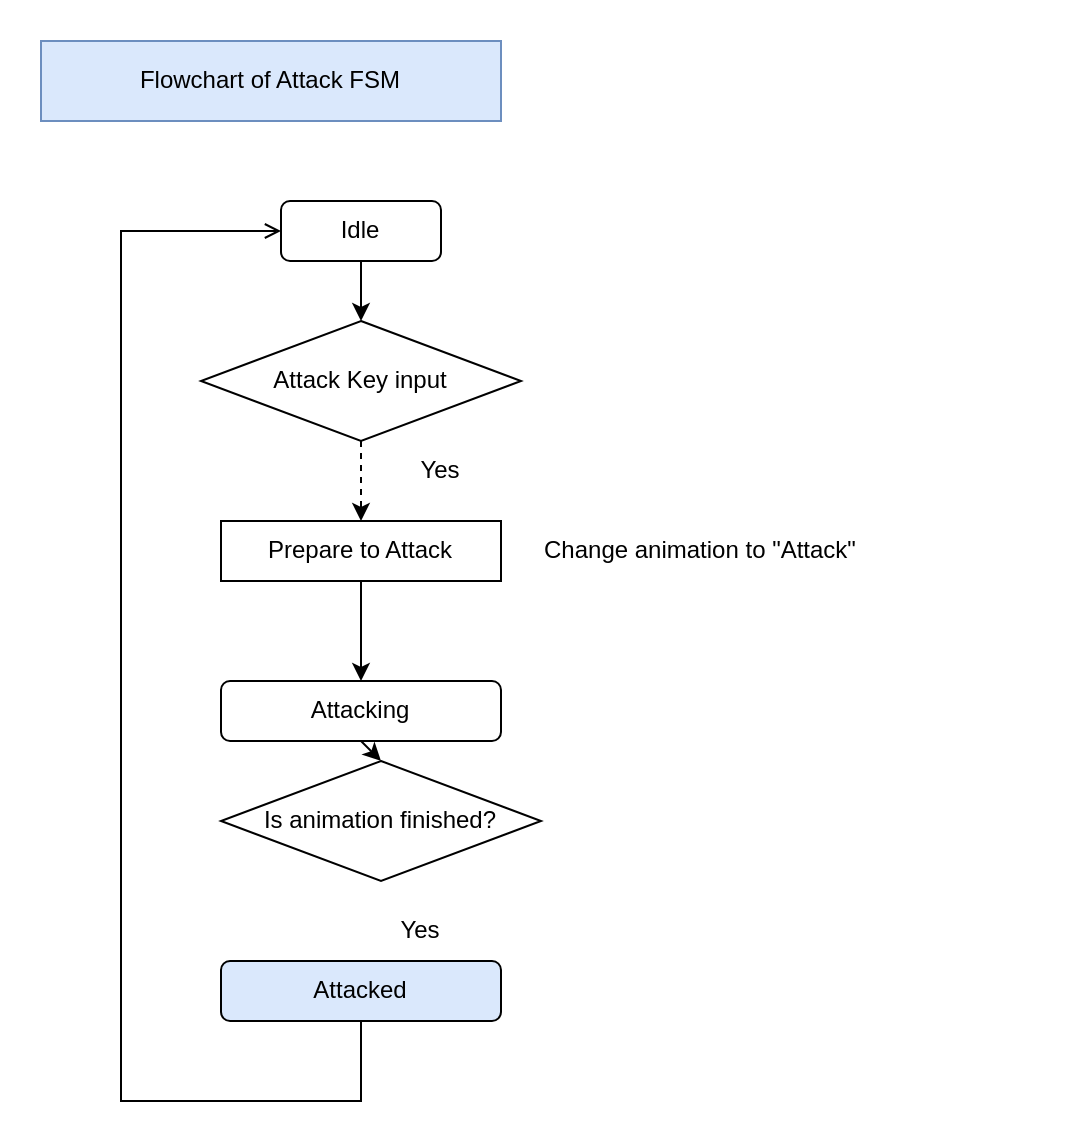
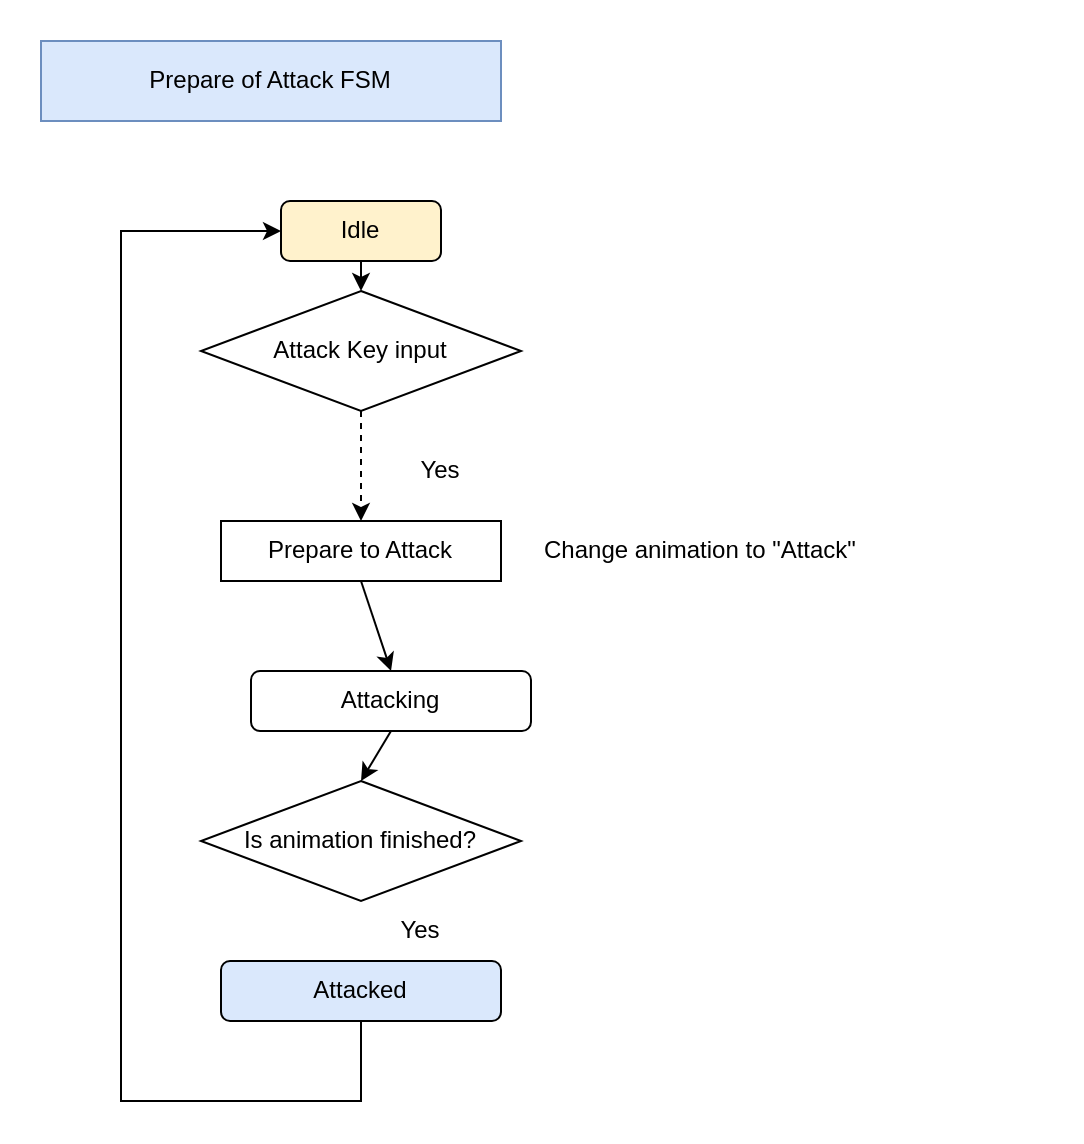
  <mxCell id="0" />
  <mxCell id="1" parent="0" />
- <mxCell id="2" value="Idle" style="rounded=1;whiteSpace=wrap;html=1;" vertex="1" parent="1"><mxGeometry x="140" y="100" width="80" height="30" as="geometry" /></mxCell>
- <mxCell id="3" value="Flowchart of Attack FSM" style="rounded=0;whiteSpace=wrap;html=1;fillColor=#dae8fc;strokeColor=#6c8ebf;" vertex="1" parent="1"><mxGeometry width="230" height="40" as="geometry" x="20" y="20" /></mxCell>
+ <mxCell id="2" value="Idle" style="rounded=1;whiteSpace=wrap;html=1;fillColor=#fff2cc;" vertex="1" parent="1"><mxGeometry x="140" y="100" width="80" height="30" as="geometry" /></mxCell>
+ <mxCell id="3" value="Prepare of Attack FSM" style="rounded=0;whiteSpace=wrap;html=1;fillColor=#dae8fc;strokeColor=#6c8ebf;" vertex="1" parent="1"><mxGeometry width="230" height="40" as="geometry" x="20" y="20" /></mxCell>
  <mxCell id="4" value="Prepare to Attack" style="whiteSpace=wrap;html=1;rounded=0;" vertex="1" parent="1"><mxGeometry x="110" y="260" width="140" height="30" as="geometry" /></mxCell>
- <mxCell id="5" value="Attacking" style="rounded=1;whiteSpace=wrap;html=1;" vertex="1" parent="1"><mxGeometry x="110" y="340" width="140" height="30" as="geometry" /></mxCell>
+ <mxCell id="5" value="Attacking" style="rounded=1;whiteSpace=wrap;html=1;" vertex="1" parent="1"><mxGeometry x="125" y="335" width="140" height="30" as="geometry" /></mxCell>
  <mxCell id="6" value="Attacked" style="rounded=1;whiteSpace=wrap;html=1;fillColor=#dae8fc;" vertex="1" parent="1"><mxGeometry x="110" y="480" width="140" height="30" as="geometry" /></mxCell>
- <mxCell id="7" value="Attack Key input" style="rhombus;whiteSpace=wrap;html=1;" vertex="1" parent="1"><mxGeometry x="100" y="160" width="160" height="60" as="geometry" /></mxCell>
+ <mxCell id="7" value="Attack Key input" style="rhombus;whiteSpace=wrap;html=1;" vertex="1" parent="1"><mxGeometry x="100" y="145" width="160" height="60" as="geometry" /></mxCell>
  <mxCell id="8" value="" style="endArrow=classic;html=1;rounded=0;exitX=0.5;exitY=1;exitDx=0;exitDy=0;entryX=0.5;entryY=0;entryDx=0;entryDy=0;" edge="1" parent="1" source="2" target="7"><mxGeometry width="50" height="50" relative="1" as="geometry"><mxPoint x="350" y="270" as="sourcePoint" /><mxPoint x="400" y="220" as="targetPoint" /></mxGeometry></mxCell>
  <mxCell id="9" value="" style="endArrow=classic;html=1;rounded=0;exitX=0.5;exitY=1;exitDx=0;exitDy=0;dashed=1;" edge="1" parent="1" source="7" target="4"><mxGeometry width="50" height="50" relative="1" as="geometry"><mxPoint x="190" y="140" as="sourcePoint" /><mxPoint x="190" y="170" as="targetPoint" /></mxGeometry></mxCell>
  <mxCell id="10" value="Yes" style="text;html=1;strokeColor=none;fillColor=none;align=center;verticalAlign=middle;whiteSpace=wrap;rounded=0;" vertex="1" parent="1"><mxGeometry x="190" y="220" width="60" height="30" as="geometry" /></mxCell>
  <mxCell id="11" value="Change animation to &quot;Attack&quot;" style="text;html=1;strokeColor=none;fillColor=none;align=left;verticalAlign=middle;whiteSpace=wrap;rounded=0;" vertex="1" parent="1"><mxGeometry x="270" y="260" width="250" height="30" as="geometry" /></mxCell>
  <mxCell id="12" value="" style="endArrow=classic;html=1;rounded=0;exitX=0.5;exitY=1;exitDx=0;exitDy=0;entryX=0.5;entryY=0;entryDx=0;entryDy=0;" edge="1" parent="1" source="4" target="5"><mxGeometry width="50" height="50" relative="1" as="geometry"><mxPoint x="350" y="270" as="sourcePoint" /><mxPoint x="400" y="220" as="targetPoint" /></mxGeometry></mxCell>
- <mxCell id="13" value="Is animation finished?" style="rhombus;whiteSpace=wrap;html=1;" vertex="1" parent="1"><mxGeometry x="110" y="380" width="160" height="60" as="geometry" /></mxCell>
+ <mxCell id="13" value="Is animation finished?" style="rhombus;whiteSpace=wrap;html=1;" vertex="1" parent="1"><mxGeometry x="100" y="390" width="160" height="60" as="geometry" /></mxCell>
  <mxCell id="14" value="" style="endArrow=classic;html=1;rounded=0;exitX=0.5;exitY=1;exitDx=0;exitDy=0;entryX=0.5;entryY=0;entryDx=0;entryDy=0;" edge="1" parent="1" source="5" target="13"><mxGeometry width="50" height="50" relative="1" as="geometry"><mxPoint x="350" y="370" as="sourcePoint" /><mxPoint x="400" y="320" as="targetPoint" /></mxGeometry></mxCell>
  <mxCell id="15" value="Yes" style="text;html=1;strokeColor=none;fillColor=none;align=center;verticalAlign=middle;whiteSpace=wrap;rounded=0;" vertex="1" parent="1"><mxGeometry x="180" y="450" width="60" height="30" as="geometry" /></mxCell>
- <mxCell id="16" value="" style="endArrow=open;html=1;rounded=0;exitX=0.5;exitY=1;exitDx=0;exitDy=0;entryX=0;entryY=0.5;entryDx=0;entryDy=0;" edge="1" parent="1" source="6" target="2"><mxGeometry width="50" height="50" relative="1" as="geometry"><mxPoint x="350" y="370" as="sourcePoint" /><mxPoint x="400" y="320" as="targetPoint" /><Array as="points"><mxPoint x="180" y="550" /><mxPoint x="60" y="550" /><mxPoint x="60" y="115" /></Array></mxGeometry></mxCell>
+ <mxCell id="16" value="" style="endArrow=classic;html=1;rounded=0;exitX=0.5;exitY=1;exitDx=0;exitDy=0;entryX=0;entryY=0.5;entryDx=0;entryDy=0;" edge="1" parent="1" source="6" target="2"><mxGeometry width="50" height="50" relative="1" as="geometry"><mxPoint x="350" y="370" as="sourcePoint" /><mxPoint x="400" y="320" as="targetPoint" /><Array as="points"><mxPoint x="180" y="550" /><mxPoint x="60" y="550" /><mxPoint x="60" y="115" /></Array></mxGeometry></mxCell>
